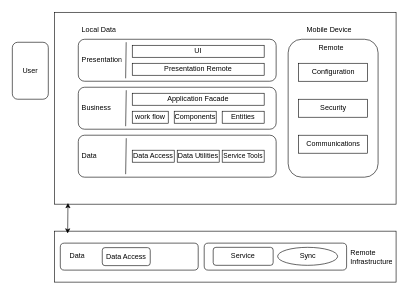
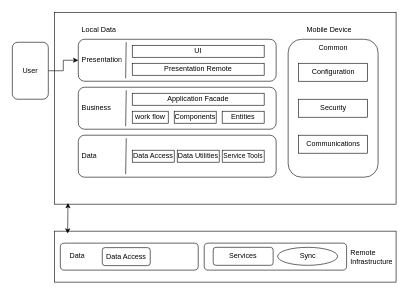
  <mxCell id="0" />
  <mxCell id="1" parent="0" />
  <mxCell id="2" value="" style="rounded=0;whiteSpace=wrap;html=1;" vertex="1" parent="1"><mxGeometry x="90" y="20" width="570" height="320" as="geometry" /></mxCell>
  <mxCell id="3" value="" style="rounded=1;whiteSpace=wrap;html=1;" vertex="1" parent="1"><mxGeometry x="130" y="145" width="330" height="70" as="geometry" /></mxCell>
  <mxCell id="4" value="Local Data" style="text;strokeColor=none;fillColor=none;align=left;verticalAlign=middle;spacingLeft=4;spacingRight=4;overflow=hidden;points=[[0,0.5],[1,0.5]];portConstraint=eastwest;rotatable=0;whiteSpace=wrap;html=1;" vertex="1" parent="1"><mxGeometry x="130" y="35" width="80" height="30" as="geometry" /></mxCell>
  <mxCell id="5" value="Mobile Device" style="text;strokeColor=none;fillColor=none;align=left;verticalAlign=middle;spacingLeft=4;spacingRight=4;overflow=hidden;points=[[0,0.5],[1,0.5]];portConstraint=eastwest;rotatable=0;whiteSpace=wrap;html=1;" vertex="1" parent="1"><mxGeometry x="505" y="35" width="100" height="30" as="geometry" /></mxCell>
  <mxCell id="6" value="" style="rounded=1;whiteSpace=wrap;html=1;" vertex="1" parent="1"><mxGeometry x="130" y="65" width="330" height="70" as="geometry" /></mxCell>
  <mxCell id="7" value="Presentation" style="text;strokeColor=none;fillColor=none;align=left;verticalAlign=middle;spacingLeft=4;spacingRight=4;overflow=hidden;points=[[0,0.5],[1,0.5]];portConstraint=eastwest;rotatable=0;whiteSpace=wrap;html=1;" vertex="1" parent="1"><mxGeometry x="130" y="85" width="80" height="30" as="geometry" /></mxCell>
  <mxCell id="8" value="" style="endArrow=none;html=1;rounded=0;entryX=0.39;entryY=0.08;entryDx=0;entryDy=0;entryPerimeter=0;exitX=0.386;exitY=0.94;exitDx=0;exitDy=0;exitPerimeter=0;" edge="1" parent="1"><mxGeometry width="50" height="50" relative="1" as="geometry"><mxPoint x="209" y="130.1" as="sourcePoint" /><mxPoint x="209.88" y="69.9" as="targetPoint" /></mxGeometry></mxCell>
  <mxCell id="9" value="UI" style="rounded=0;whiteSpace=wrap;html=1;" vertex="1" parent="1"><mxGeometry x="220" y="75" width="220" height="20" as="geometry" /></mxCell>
  <mxCell id="10" value="Presentation Remote" style="rounded=0;whiteSpace=wrap;html=1;" vertex="1" parent="1"><mxGeometry x="220" y="105" width="220" height="20" as="geometry" /></mxCell>
  <mxCell id="11" value="Business" style="text;strokeColor=none;fillColor=none;align=left;verticalAlign=middle;spacingLeft=4;spacingRight=4;overflow=hidden;points=[[0,0.5],[1,0.5]];portConstraint=eastwest;rotatable=0;whiteSpace=wrap;html=1;" vertex="1" parent="1"><mxGeometry x="130" y="165" width="80" height="30" as="geometry" /></mxCell>
  <mxCell id="12" value="Application Facade" style="rounded=0;whiteSpace=wrap;html=1;" vertex="1" parent="1"><mxGeometry x="220" y="155" width="220" height="20" as="geometry" /></mxCell>
  <mxCell id="13" value="work flow" style="rounded=0;whiteSpace=wrap;html=1;" vertex="1" parent="1"><mxGeometry x="220" y="185" width="60" height="20" as="geometry" /></mxCell>
  <mxCell id="14" value="Components" style="rounded=0;whiteSpace=wrap;html=1;" vertex="1" parent="1"><mxGeometry x="290" y="185" width="70" height="20" as="geometry" /></mxCell>
  <mxCell id="15" value="Entities" style="rounded=0;whiteSpace=wrap;html=1;" vertex="1" parent="1"><mxGeometry x="370" y="185" width="70" height="20" as="geometry" /></mxCell>
  <mxCell id="16" value="" style="endArrow=none;html=1;rounded=0;entryX=0.39;entryY=0.08;entryDx=0;entryDy=0;entryPerimeter=0;exitX=0.386;exitY=0.94;exitDx=0;exitDy=0;exitPerimeter=0;" edge="1" parent="1"><mxGeometry width="50" height="50" relative="1" as="geometry"><mxPoint x="209" y="210" as="sourcePoint" /><mxPoint x="210" y="150" as="targetPoint" /></mxGeometry></mxCell>
  <mxCell id="17" value="" style="rounded=1;whiteSpace=wrap;html=1;" vertex="1" parent="1"><mxGeometry x="130" y="225" width="330" height="70" as="geometry" /></mxCell>
  <mxCell id="18" value="Data" style="text;strokeColor=none;fillColor=none;align=left;verticalAlign=middle;spacingLeft=4;spacingRight=4;overflow=hidden;points=[[0,0.5],[1,0.5]];portConstraint=eastwest;rotatable=0;whiteSpace=wrap;html=1;" vertex="1" parent="1"><mxGeometry x="130" y="245" width="80" height="30" as="geometry" /></mxCell>
  <mxCell id="19" value="" style="endArrow=none;html=1;rounded=0;entryX=0.39;entryY=0.08;entryDx=0;entryDy=0;entryPerimeter=0;exitX=0.386;exitY=0.94;exitDx=0;exitDy=0;exitPerimeter=0;" edge="1" parent="1"><mxGeometry width="50" height="50" relative="1" as="geometry"><mxPoint x="209" y="290" as="sourcePoint" /><mxPoint x="210" y="230" as="targetPoint" /></mxGeometry></mxCell>
  <mxCell id="20" value="Data Access" style="rounded=0;whiteSpace=wrap;html=1;" vertex="1" parent="1"><mxGeometry x="220" y="250" width="70" height="20" as="geometry" /></mxCell>
  <mxCell id="21" value="Data Utilities" style="rounded=0;whiteSpace=wrap;html=1;" vertex="1" parent="1"><mxGeometry x="295" y="250" width="70" height="20" as="geometry" /></mxCell>
  <mxCell id="22" value="&lt;font style=&quot;font-size: 11px;&quot;&gt;Service Tools&lt;/font&gt;" style="rounded=0;whiteSpace=wrap;html=1;" vertex="1" parent="1"><mxGeometry x="370" y="250" width="70" height="20" as="geometry" /></mxCell>
  <mxCell id="23" value="" style="rounded=0;whiteSpace=wrap;html=1;" vertex="1" parent="1"><mxGeometry x="500" y="105" width="100" height="40" as="geometry" /></mxCell>
  <mxCell id="24" value="" style="rounded=1;whiteSpace=wrap;html=1;" vertex="1" parent="1"><mxGeometry x="480" y="65" width="150" height="230" as="geometry" /></mxCell>
  <mxCell id="25" value="Configuration" style="rounded=0;whiteSpace=wrap;html=1;" vertex="1" parent="1"><mxGeometry x="497.5" y="105" width="115" height="30" as="geometry" /></mxCell>
  <mxCell id="26" value="Security" style="rounded=0;whiteSpace=wrap;html=1;" vertex="1" parent="1"><mxGeometry x="497.5" y="165" width="115" height="30" as="geometry" /></mxCell>
  <mxCell id="27" value="Communications" style="rounded=0;whiteSpace=wrap;html=1;" vertex="1" parent="1"><mxGeometry x="497.5" y="225" width="115" height="30" as="geometry" /></mxCell>
- <mxCell id="28" value="Remote" style="text;strokeColor=none;fillColor=none;align=left;verticalAlign=middle;spacingLeft=4;spacingRight=4;overflow=hidden;points=[[0,0.5],[1,0.5]];portConstraint=eastwest;rotatable=0;whiteSpace=wrap;html=1;" vertex="1" parent="1"><mxGeometry x="525" y="65" width="80" height="30" as="geometry" /></mxCell>
+ <mxCell id="28" value="Common" style="text;strokeColor=none;fillColor=none;align=left;verticalAlign=middle;spacingLeft=4;spacingRight=4;overflow=hidden;points=[[0,0.5],[1,0.5]];portConstraint=eastwest;rotatable=0;whiteSpace=wrap;html=1;" vertex="1" parent="1"><mxGeometry x="525" y="65" width="80" height="30" as="geometry" /></mxCell>
  <mxCell id="29" value="" style="rounded=0;whiteSpace=wrap;html=1;" vertex="1" parent="1"><mxGeometry x="90" y="385" width="570" height="85" as="geometry" /></mxCell>
  <mxCell id="30" value="" style="rounded=1;whiteSpace=wrap;html=1;" vertex="1" parent="1"><mxGeometry x="100" y="405" width="230" height="45" as="geometry" /></mxCell>
  <mxCell id="31" value="Data" style="text;strokeColor=none;fillColor=none;align=left;verticalAlign=middle;spacingLeft=4;spacingRight=4;overflow=hidden;points=[[0,0.5],[1,0.5]];portConstraint=eastwest;rotatable=0;whiteSpace=wrap;html=1;" vertex="1" parent="1"><mxGeometry x="110" y="412" width="80" height="30" as="geometry" /></mxCell>
  <mxCell id="32" value="Data Access" style="rounded=1;whiteSpace=wrap;html=1;" vertex="1" parent="1"><mxGeometry x="170" y="412.5" width="80" height="30" as="geometry" /></mxCell>
  <mxCell id="33" value="" style="rounded=1;whiteSpace=wrap;html=1;" vertex="1" parent="1"><mxGeometry x="340" y="405" width="237.5" height="45" as="geometry" /></mxCell>
- <mxCell id="34" value="Service" style="rounded=1;whiteSpace=wrap;html=1;" vertex="1" parent="1"><mxGeometry x="355" y="412" width="100" height="30" as="geometry" /></mxCell>
+ <mxCell id="34" value="Services" style="rounded=1;whiteSpace=wrap;html=1;" vertex="1" parent="1"><mxGeometry x="355" y="412" width="100" height="30" as="geometry" /></mxCell>
  <mxCell id="35" value="Sync" style="ellipse;whiteSpace=wrap;html=1;" vertex="1" parent="1"><mxGeometry x="462.5" y="412" width="100" height="30" as="geometry" /></mxCell>
  <mxCell id="36" value="Remote&lt;div&gt;Infrastructure&lt;/div&gt;" style="text;strokeColor=none;fillColor=none;align=left;verticalAlign=middle;spacingLeft=4;spacingRight=4;overflow=hidden;points=[[0,0.5],[1,0.5]];portConstraint=eastwest;rotatable=0;whiteSpace=wrap;html=1;" vertex="1" parent="1"><mxGeometry x="577.5" y="412" width="80" height="30" as="geometry" /></mxCell>
  <mxCell id="37" value="" style="endArrow=classic;startArrow=classic;html=1;rounded=0;exitX=0.039;exitY=0.047;exitDx=0;exitDy=0;exitPerimeter=0;entryX=0.04;entryY=0.994;entryDx=0;entryDy=0;entryPerimeter=0;" edge="1" parent="1" source="29" target="2"><mxGeometry width="50" height="50" relative="1" as="geometry"><mxPoint x="560" y="345" as="sourcePoint" /><mxPoint x="607" y="335" as="targetPoint" /></mxGeometry></mxCell>
+ <mxCell id="38" value="" style="edgeStyle=orthogonalEdgeStyle;rounded=0;orthogonalLoop=1;jettySize=auto;html=1;" edge="1" parent="1" source="39" target="7"><mxGeometry relative="1" as="geometry" /></mxCell>
  <mxCell id="39" value="User" style="rounded=1;whiteSpace=wrap;html=1;" vertex="1" parent="1"><mxGeometry x="20" y="70" width="60" height="95" as="geometry" /></mxCell>
